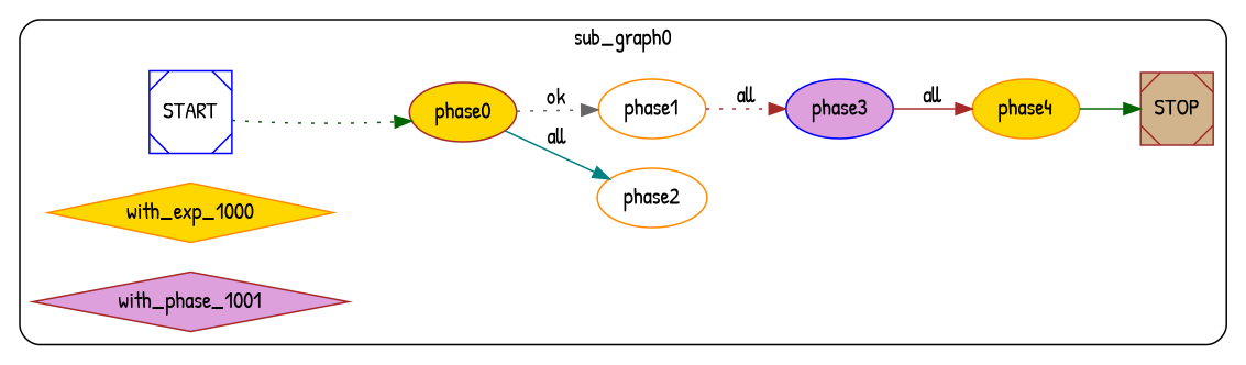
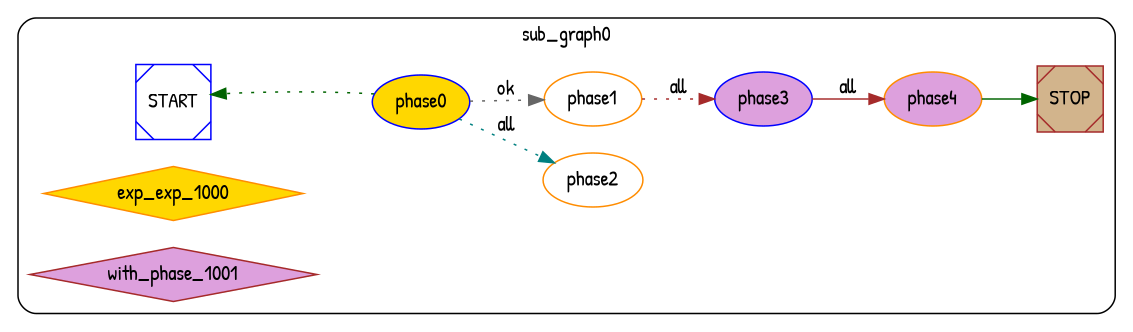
  digraph {
    fontname="Patrick Hand"
    rankdir=LR
    node [color=darkorange fillcolor=white fontname="Patrick Hand" style=filled]
    edge [color=darkgreen fontname="Patrick Hand" style=dotted]
    n1 [color=blue label=START shape=Msquare]
-   n2 [color=brown fillcolor=gold label=phase0]
+   n2 [color=blue fillcolor=gold label=phase0]
    n3 [color=brown fillcolor=tan label=STOP shape=Msquare]
-   n4 [fillcolor=gold label=phase4]
+   n4 [fillcolor=plum label=phase4]
    n5 [label=phase2]
    n6 [label=phase1]
    n7 [color=blue fillcolor=plum label=phase3]
-   n8 [fillcolor=gold label=with_exp_1000 shape=diamond]
+   n8 [fillcolor=gold label=exp_exp_1000 shape=diamond]
    n9 [color=brown fillcolor=plum label=with_phase_1001 shape=diamond]
    subgraph cluster_1 {
      label=sub_graph0
      style=rounded
      n1
      n2
      n3
      n4
      n5
      n6
      n7
      n8
      n9
    }
-   n1 -> n2
-   n2 -> n5 [color=teal label=all style=solid]
+   n2 -> n1
+   n2 -> n5 [color=teal label=all]
    n2 -> n6 [color=gray40 label=ok]
    n4 -> n3 [style=solid]
    n6 -> n7 [color=brown label=all]
    n7 -> n4 [color=brown label=all style=solid]
  }
